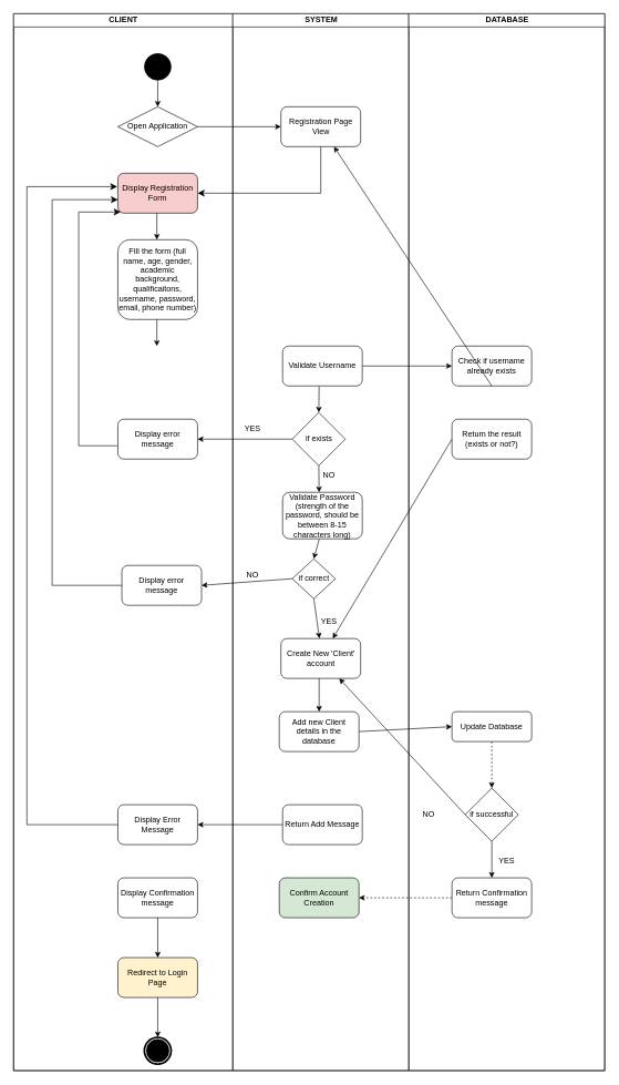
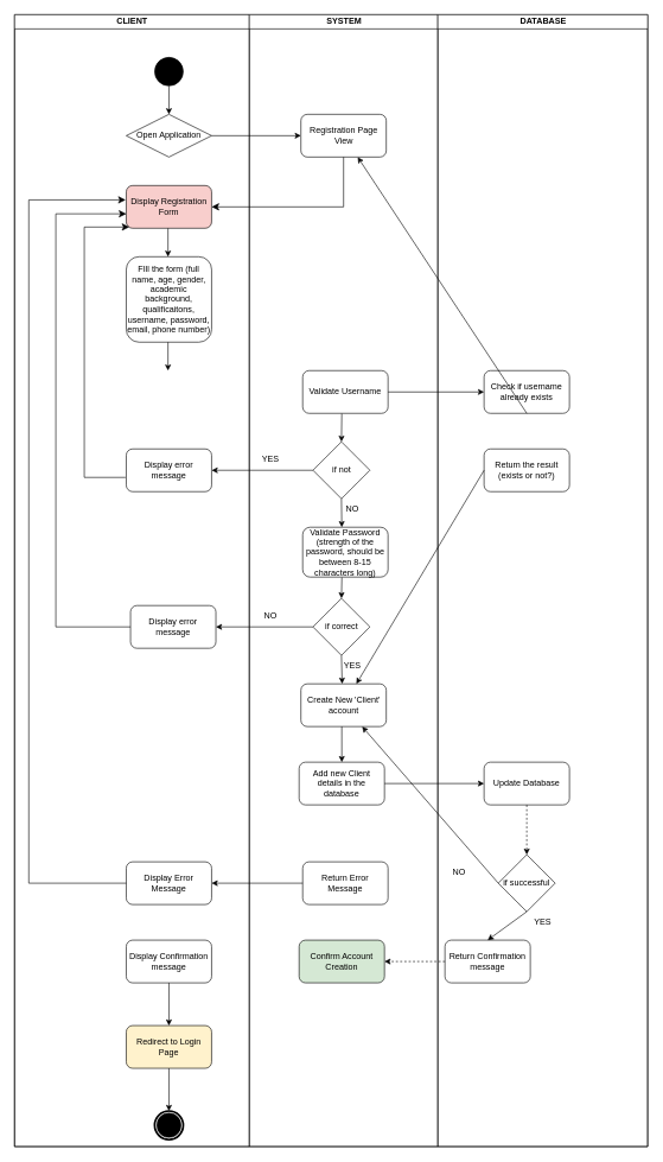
  <mxCell id="0" />
  <mxCell id="1" parent="0" />
  <mxCell id="2" value="" style="swimlane;html=1;childLayout=stackLayout;startSize=0;rounded=0;shadow=0;comic=0;labelBackgroundColor=none;strokeWidth=1;fontFamily=Verdana;fontSize=12;align=center;" parent="1" vertex="1"><mxGeometry x="20" y="20" width="890" height="1590" as="geometry" /></mxCell>
  <mxCell id="3" value="CLIENT" style="swimlane;html=1;startSize=20;" parent="2" vertex="1"><mxGeometry width="330" height="1590" as="geometry" /></mxCell>
  <mxCell id="4" value="" style="ellipse;whiteSpace=wrap;html=1;rounded=0;shadow=0;comic=0;labelBackgroundColor=none;strokeWidth=1;fillColor=#000000;fontFamily=Verdana;fontSize=12;align=center;" parent="3" vertex="1"><mxGeometry x="197" y="60" width="40" height="40" as="geometry" /></mxCell>
  <mxCell id="5" value="Open Application" style="rhombus;whiteSpace=wrap;html=1;" vertex="1" parent="3"><mxGeometry x="157" y="140" width="120" height="60" as="geometry" /></mxCell>
  <mxCell id="6" value="Display Registration Form" style="rounded=1;whiteSpace=wrap;html=1;fillColor=#f8cecc;" vertex="1" parent="3"><mxGeometry x="157" y="240" width="120" height="60" as="geometry" /></mxCell>
  <mxCell id="7" value="FIll the form (full name, age, gender, academic background, qualificaitons, username, password, email, phone number)" style="rounded=1;whiteSpace=wrap;html=1;" vertex="1" parent="3"><mxGeometry x="157" y="340" width="120" height="120" as="geometry" /></mxCell>
  <mxCell id="8" value="" style="shape=mxgraph.bpmn.shape;html=1;verticalLabelPosition=bottom;labelBackgroundColor=#ffffff;verticalAlign=top;perimeter=ellipsePerimeter;outline=end;symbol=terminate;rounded=0;shadow=0;comic=0;strokeWidth=1;fontFamily=Verdana;fontSize=12;align=center;" parent="3" vertex="1"><mxGeometry x="197" y="1540" width="40" height="40" as="geometry" /></mxCell>
  <mxCell id="9" value="Display error message" style="rounded=1;whiteSpace=wrap;html=1;" vertex="1" parent="3"><mxGeometry x="157" y="610" width="120" height="60" as="geometry" /></mxCell>
  <mxCell id="10" value="Display error message" style="rounded=1;whiteSpace=wrap;html=1;" vertex="1" parent="3"><mxGeometry x="163" y="830" width="120" height="60" as="geometry" /></mxCell>
  <mxCell id="11" value="Display Confirmation message" style="rounded=1;whiteSpace=wrap;html=1;" vertex="1" parent="3"><mxGeometry x="157" y="1300" width="120" height="60" as="geometry" /></mxCell>
  <mxCell id="12" value="Redirect to Login Page" style="rounded=1;whiteSpace=wrap;html=1;fillColor=#fff2cc;" vertex="1" parent="3"><mxGeometry x="157" y="1420" width="120" height="60" as="geometry" /></mxCell>
  <mxCell id="13" value="" style="endArrow=classic;html=1;rounded=0;exitX=0.5;exitY=1;exitDx=0;exitDy=0;entryX=0.5;entryY=0;entryDx=0;entryDy=0;" edge="1" parent="3" source="4" target="5"><mxGeometry width="50" height="50" relative="1" as="geometry"><mxPoint x="266" y="130" as="sourcePoint" /><mxPoint x="316" y="80" as="targetPoint" /></mxGeometry></mxCell>
  <mxCell id="14" value="" style="endArrow=classic;html=1;rounded=0;exitX=0.5;exitY=1;exitDx=0;exitDy=0;entryX=0.5;entryY=0;entryDx=0;entryDy=0;" edge="1" parent="3"><mxGeometry width="50" height="50" relative="1" as="geometry"><mxPoint x="215.69" y="300" as="sourcePoint" /><mxPoint x="215.69" y="340" as="targetPoint" /></mxGeometry></mxCell>
  <mxCell id="15" value="" style="endArrow=classic;html=1;rounded=0;exitX=0.5;exitY=1;exitDx=0;exitDy=0;entryX=0.5;entryY=0;entryDx=0;entryDy=0;" edge="1" parent="3"><mxGeometry width="50" height="50" relative="1" as="geometry"><mxPoint x="215.69" y="460" as="sourcePoint" /><mxPoint x="215.69" y="500" as="targetPoint" /></mxGeometry></mxCell>
  <mxCell id="16" value="Display Error Message" style="rounded=1;whiteSpace=wrap;html=1;" vertex="1" parent="3"><mxGeometry x="157" y="1190" width="120" height="60" as="geometry" /></mxCell>
  <mxCell id="17" value="" style="endArrow=classic;html=1;rounded=0;exitX=0.5;exitY=1;exitDx=0;exitDy=0;entryX=0.5;entryY=0;entryDx=0;entryDy=0;" edge="1" parent="3" source="11" target="12"><mxGeometry width="50" height="50" relative="1" as="geometry"><mxPoint x="326" y="1400" as="sourcePoint" /><mxPoint x="376" y="1350" as="targetPoint" /></mxGeometry></mxCell>
  <mxCell id="18" value="" style="endArrow=classic;html=1;rounded=0;exitX=0.5;exitY=1;exitDx=0;exitDy=0;entryX=0.5;entryY=0;entryDx=0;entryDy=0;" edge="1" parent="3" source="12" target="8"><mxGeometry width="50" height="50" relative="1" as="geometry"><mxPoint x="396" y="1570" as="sourcePoint" /><mxPoint x="446" y="1520" as="targetPoint" /></mxGeometry></mxCell>
  <mxCell id="19" value="" style="edgeStyle=elbowEdgeStyle;elbow=horizontal;endArrow=classic;html=1;curved=0;rounded=0;endSize=8;startSize=8;entryX=0.036;entryY=0.972;entryDx=0;entryDy=0;entryPerimeter=0;" edge="1" parent="3" target="6"><mxGeometry width="50" height="50" relative="1" as="geometry"><mxPoint x="156" y="650" as="sourcePoint" /><mxPoint x="156" y="300" as="targetPoint" /><Array as="points"><mxPoint x="98" y="480" /></Array></mxGeometry></mxCell>
  <mxCell id="20" value="" style="edgeStyle=elbowEdgeStyle;elbow=horizontal;endArrow=classic;html=1;curved=0;rounded=0;endSize=8;startSize=8;exitX=0;exitY=0.5;exitDx=0;exitDy=0;entryX=0.001;entryY=0.662;entryDx=0;entryDy=0;entryPerimeter=0;" edge="1" parent="3" source="10" target="6"><mxGeometry width="50" height="50" relative="1" as="geometry"><mxPoint x="232" y="780" as="sourcePoint" /><mxPoint x="282" y="730" as="targetPoint" /><Array as="points"><mxPoint x="58" y="570" /></Array></mxGeometry></mxCell>
  <mxCell id="21" value="" style="edgeStyle=elbowEdgeStyle;elbow=horizontal;endArrow=classic;html=1;curved=0;rounded=0;endSize=8;startSize=8;exitX=0;exitY=0.5;exitDx=0;exitDy=0;entryX=-0.007;entryY=0.336;entryDx=0;entryDy=0;entryPerimeter=0;" edge="1" parent="3" source="16" target="6"><mxGeometry width="50" height="50" relative="1" as="geometry"><mxPoint x="-10" y="1190" as="sourcePoint" /><mxPoint x="40" y="1140" as="targetPoint" /><Array as="points"><mxPoint x="20" y="1190" /></Array></mxGeometry></mxCell>
  <mxCell id="22" value="SYSTEM" style="swimlane;html=1;startSize=20;" parent="2" vertex="1"><mxGeometry x="330" width="265" height="1590" as="geometry" /></mxCell>
  <mxCell id="23" value="Registration Page View" style="rounded=1;whiteSpace=wrap;html=1;" vertex="1" parent="22"><mxGeometry x="72.5" y="140" width="120" height="60" as="geometry" /></mxCell>
  <mxCell id="24" value="Validate Username" style="rounded=1;whiteSpace=wrap;html=1;" vertex="1" parent="22"><mxGeometry x="75" y="500" width="120" height="60" as="geometry" /></mxCell>
- <mxCell id="25" value="if exists" style="rhombus;whiteSpace=wrap;html=1;" vertex="1" parent="22"><mxGeometry x="89.5" y="600" width="80" height="80" as="geometry" /></mxCell>
+ <mxCell id="25" value="if not" style="rhombus;whiteSpace=wrap;html=1;" vertex="1" parent="22"><mxGeometry x="89.5" y="600" width="80" height="80" as="geometry" /></mxCell>
  <mxCell id="26" value="Validate Password&lt;div&gt;(strength of the password, should be between 8-15 characters long)&lt;/div&gt;" style="rounded=1;whiteSpace=wrap;html=1;" vertex="1" parent="22"><mxGeometry x="75" y="720" width="120" height="70" as="geometry" /></mxCell>
- <mxCell id="27" value="if correct" style="rhombus;whiteSpace=wrap;html=1;" vertex="1" parent="22"><mxGeometry x="89.5" y="820" width="65" height="60" as="geometry" /></mxCell>
+ <mxCell id="27" value="if correct" style="rhombus;whiteSpace=wrap;html=1;" vertex="1" parent="22"><mxGeometry x="89.5" y="820" width="80" height="80" as="geometry" /></mxCell>
  <mxCell id="28" value="Create New 'Client' account" style="rounded=1;whiteSpace=wrap;html=1;" vertex="1" parent="22"><mxGeometry x="72.5" y="940" width="120" height="60" as="geometry" /></mxCell>
  <mxCell id="29" value="Add new Client details in the database" style="rounded=1;whiteSpace=wrap;html=1;" vertex="1" parent="22"><mxGeometry x="70" y="1050" width="120" height="60" as="geometry" /></mxCell>
- <mxCell id="30" value="Return Add Message" style="rounded=1;whiteSpace=wrap;html=1;" vertex="1" parent="22"><mxGeometry x="75" y="1190" width="120" height="60" as="geometry" /></mxCell>
+ <mxCell id="30" value="Return Error Message" style="rounded=1;whiteSpace=wrap;html=1;" vertex="1" parent="22"><mxGeometry x="75" y="1190" width="120" height="60" as="geometry" /></mxCell>
  <mxCell id="31" value="Confirm Account Creation" style="rounded=1;whiteSpace=wrap;html=1;fillColor=#d5e8d4;" vertex="1" parent="22"><mxGeometry x="70" y="1300" width="120" height="60" as="geometry" /></mxCell>
  <mxCell id="32" value="" style="endArrow=classic;html=1;rounded=0;exitX=0.458;exitY=1.009;exitDx=0;exitDy=0;entryX=0.5;entryY=0;entryDx=0;entryDy=0;exitPerimeter=0;" edge="1" parent="22" source="24" target="25"><mxGeometry width="50" height="50" relative="1" as="geometry"><mxPoint x="175" y="610" as="sourcePoint" /><mxPoint x="225" y="560" as="targetPoint" /></mxGeometry></mxCell>
  <mxCell id="33" value="YES" style="text;html=1;align=center;verticalAlign=middle;whiteSpace=wrap;rounded=0;" vertex="1" parent="22"><mxGeometry y="610" width="60" height="30" as="geometry" /></mxCell>
  <mxCell id="34" value="" style="endArrow=classic;html=1;rounded=0;exitX=0.5;exitY=1;exitDx=0;exitDy=0;entryX=0.458;entryY=0;entryDx=0;entryDy=0;entryPerimeter=0;" edge="1" parent="22" source="25" target="26"><mxGeometry width="50" height="50" relative="1" as="geometry"><mxPoint x="129.81" y="681" as="sourcePoint" /><mxPoint x="130" y="710" as="targetPoint" /></mxGeometry></mxCell>
  <mxCell id="35" value="NO" style="text;html=1;align=center;verticalAlign=middle;whiteSpace=wrap;rounded=0;" vertex="1" parent="22"><mxGeometry x="130" y="680" width="30" height="30" as="geometry" /></mxCell>
  <mxCell id="36" value="" style="endArrow=classic;html=1;rounded=0;exitX=0.459;exitY=1.007;exitDx=0;exitDy=0;exitPerimeter=0;entryX=0.5;entryY=0;entryDx=0;entryDy=0;" edge="1" parent="22" source="26" target="27"><mxGeometry width="50" height="50" relative="1" as="geometry"><mxPoint x="-20" y="920" as="sourcePoint" /><mxPoint x="30" y="870" as="targetPoint" /></mxGeometry></mxCell>
  <mxCell id="37" value="NO" style="text;html=1;align=center;verticalAlign=middle;whiteSpace=wrap;rounded=0;" vertex="1" parent="22"><mxGeometry y="830" width="60" height="30" as="geometry" /></mxCell>
  <mxCell id="38" value="" style="endArrow=classic;html=1;rounded=0;exitX=0.5;exitY=1;exitDx=0;exitDy=0;entryX=0.483;entryY=-0.002;entryDx=0;entryDy=0;entryPerimeter=0;" edge="1" parent="22" source="27" target="28"><mxGeometry width="50" height="50" relative="1" as="geometry"><mxPoint x="-70" y="950" as="sourcePoint" /><mxPoint x="-20" y="900" as="targetPoint" /></mxGeometry></mxCell>
  <mxCell id="39" value="YES" style="text;html=1;align=center;verticalAlign=middle;whiteSpace=wrap;rounded=0;" vertex="1" parent="22"><mxGeometry x="130" y="900" width="30" height="30" as="geometry" /></mxCell>
  <mxCell id="40" value="" style="endArrow=classic;html=1;rounded=0;exitX=0.479;exitY=1;exitDx=0;exitDy=0;entryX=0.5;entryY=0;entryDx=0;entryDy=0;exitPerimeter=0;" edge="1" parent="22" source="28" target="29"><mxGeometry width="50" height="50" relative="1" as="geometry"><mxPoint x="210" y="1030" as="sourcePoint" /><mxPoint x="260" y="980" as="targetPoint" /></mxGeometry></mxCell>
  <mxCell id="41" value="" style="endArrow=classic;html=1;rounded=0;exitX=1;exitY=0.5;exitDx=0;exitDy=0;entryX=0;entryY=0.5;entryDx=0;entryDy=0;" edge="1" parent="2" source="5" target="23"><mxGeometry width="50" height="50" relative="1" as="geometry"><mxPoint x="230" y="160" as="sourcePoint" /><mxPoint x="230" y="200" as="targetPoint" /></mxGeometry></mxCell>
  <mxCell id="42" value="" style="edgeStyle=segmentEdgeStyle;endArrow=classic;html=1;curved=0;rounded=0;endSize=8;startSize=8;entryX=1;entryY=0.5;entryDx=0;entryDy=0;exitX=0.5;exitY=1;exitDx=0;exitDy=0;" edge="1" parent="2" source="23" target="6"><mxGeometry width="50" height="50" relative="1" as="geometry"><mxPoint x="345" y="250" as="sourcePoint" /><mxPoint x="390" y="310" as="targetPoint" /><Array as="points"><mxPoint x="462" y="270" /></Array></mxGeometry></mxCell>
  <mxCell id="43" value="DATABASE" style="swimlane;html=1;startSize=20;" parent="2" vertex="1"><mxGeometry x="595" width="295" height="1590" as="geometry" /></mxCell>
  <mxCell id="44" value="Check if username already exists" style="rounded=1;whiteSpace=wrap;html=1;" vertex="1" parent="43"><mxGeometry x="65" y="500" width="120" height="60" as="geometry" /></mxCell>
  <mxCell id="45" value="Return the result&lt;div&gt;(exists or not?)&lt;/div&gt;" style="rounded=1;whiteSpace=wrap;html=1;" vertex="1" parent="43"><mxGeometry x="65" y="610" width="120" height="60" as="geometry" /></mxCell>
- <mxCell id="46" value="Update Database" style="rounded=1;whiteSpace=wrap;html=1;" vertex="1" parent="43"><mxGeometry x="65" y="1050" width="120" height="45" as="geometry" /></mxCell>
- <mxCell id="47" value="if successful" style="rhombus;whiteSpace=wrap;html=1;" vertex="1" parent="43"><mxGeometry x="85" y="1165" width="80" height="80" as="geometry" /></mxCell>
- <mxCell id="48" value="Return Confirmation message" style="rounded=1;whiteSpace=wrap;html=1;" vertex="1" parent="43"><mxGeometry x="65" y="1300" width="120" height="60" as="geometry" /></mxCell>
+ <mxCell id="46" value="Update Database" style="rounded=1;whiteSpace=wrap;html=1;" vertex="1" parent="43"><mxGeometry x="65" y="1050" width="120" height="60" as="geometry" /></mxCell>
+ <mxCell id="47" value="if successful" style="rhombus;whiteSpace=wrap;html=1;" vertex="1" parent="43"><mxGeometry x="85" y="1180" width="80" height="80" as="geometry" /></mxCell>
+ <mxCell id="48" value="Return Confirmation message" style="rounded=1;whiteSpace=wrap;html=1;" vertex="1" parent="43"><mxGeometry x="10" y="1300" width="120" height="60" as="geometry" /></mxCell>
  <mxCell id="49" value="" style="endArrow=classic;html=1;rounded=0;exitX=0.5;exitY=1;exitDx=0;exitDy=0;" edge="1" parent="43" source="44" target="23"><mxGeometry width="50" height="50" relative="1" as="geometry"><mxPoint x="25" y="620" as="sourcePoint" /><mxPoint x="75" y="570" as="targetPoint" /></mxGeometry></mxCell>
  <mxCell id="50" value="" style="endArrow=classic;html=1;rounded=0;exitX=0.5;exitY=1;exitDx=0;exitDy=0;entryX=0.5;entryY=0;entryDx=0;entryDy=0;dashed=1;" edge="1" parent="43" source="46" target="47"><mxGeometry width="50" height="50" relative="1" as="geometry"><mxPoint x="175" y="1160" as="sourcePoint" /><mxPoint x="225" y="1110" as="targetPoint" /></mxGeometry></mxCell>
  <mxCell id="51" value="NO" style="text;html=1;align=center;verticalAlign=middle;whiteSpace=wrap;rounded=0;" vertex="1" parent="43"><mxGeometry y="1190" width="60" height="30" as="geometry" /></mxCell>
  <mxCell id="52" value="" style="endArrow=classic;html=1;rounded=0;exitX=0.5;exitY=1;exitDx=0;exitDy=0;entryX=0.5;entryY=0;entryDx=0;entryDy=0;" edge="1" parent="43" source="47" target="48"><mxGeometry width="50" height="50" relative="1" as="geometry"><mxPoint x="205" y="1300" as="sourcePoint" /><mxPoint x="255" y="1250" as="targetPoint" /></mxGeometry></mxCell>
  <mxCell id="53" value="YES" style="text;html=1;align=center;verticalAlign=middle;whiteSpace=wrap;rounded=0;" vertex="1" parent="43"><mxGeometry x="125" y="1260" width="45" height="30" as="geometry" /></mxCell>
  <mxCell id="54" value="" style="endArrow=classic;html=1;rounded=0;entryX=1;entryY=0.5;entryDx=0;entryDy=0;exitX=0;exitY=0.5;exitDx=0;exitDy=0;" edge="1" parent="2" source="25" target="9"><mxGeometry width="50" height="50" relative="1" as="geometry"><mxPoint x="260" y="730" as="sourcePoint" /><mxPoint x="310" y="680" as="targetPoint" /></mxGeometry></mxCell>
  <mxCell id="55" value="" style="endArrow=classic;html=1;rounded=0;exitX=0;exitY=0.5;exitDx=0;exitDy=0;entryX=1;entryY=0.5;entryDx=0;entryDy=0;" edge="1" parent="2" source="27" target="10"><mxGeometry width="50" height="50" relative="1" as="geometry"><mxPoint x="180" y="930" as="sourcePoint" /><mxPoint x="230" y="880" as="targetPoint" /></mxGeometry></mxCell>
  <mxCell id="56" value="" style="endArrow=classic;html=1;rounded=0;exitX=1;exitY=0.5;exitDx=0;exitDy=0;entryX=0;entryY=0.5;entryDx=0;entryDy=0;" edge="1" parent="2" source="24" target="44"><mxGeometry width="50" height="50" relative="1" as="geometry"><mxPoint x="490" y="580" as="sourcePoint" /><mxPoint x="540" y="530" as="targetPoint" /></mxGeometry></mxCell>
  <mxCell id="57" value="" style="endArrow=classic;html=1;rounded=0;exitX=0;exitY=0.5;exitDx=0;exitDy=0;" edge="1" parent="2" source="45" target="28"><mxGeometry width="50" height="50" relative="1" as="geometry"><mxPoint x="510" y="670" as="sourcePoint" /><mxPoint x="560" y="620" as="targetPoint" /></mxGeometry></mxCell>
  <mxCell id="58" value="" style="endArrow=classic;html=1;rounded=0;exitX=1;exitY=0.5;exitDx=0;exitDy=0;entryX=0;entryY=0.5;entryDx=0;entryDy=0;" edge="1" parent="2" source="29" target="46"><mxGeometry width="50" height="50" relative="1" as="geometry"><mxPoint x="500" y="1090" as="sourcePoint" /><mxPoint x="550" y="1040" as="targetPoint" /></mxGeometry></mxCell>
  <mxCell id="59" value="" style="endArrow=classic;html=1;rounded=0;exitX=0;exitY=0.5;exitDx=0;exitDy=0;" edge="1" parent="2" source="47" target="28"><mxGeometry width="50" height="50" relative="1" as="geometry"><mxPoint x="500" y="1240" as="sourcePoint" /><mxPoint x="550" y="1190" as="targetPoint" /></mxGeometry></mxCell>
  <mxCell id="60" value="" style="endArrow=classic;html=1;rounded=0;exitX=0;exitY=0.5;exitDx=0;exitDy=0;entryX=1;entryY=0.5;entryDx=0;entryDy=0;dashed=1;" edge="1" parent="2" source="48" target="31"><mxGeometry width="50" height="50" relative="1" as="geometry"><mxPoint x="490" y="1355" as="sourcePoint" /><mxPoint x="540" y="1305" as="targetPoint" /></mxGeometry></mxCell>
  <mxCell id="61" value="" style="endArrow=classic;html=1;rounded=0;entryX=1;entryY=0.5;entryDx=0;entryDy=0;exitX=0;exitY=0.5;exitDx=0;exitDy=0;" edge="1" parent="2" source="30" target="16"><mxGeometry width="50" height="50" relative="1" as="geometry"><mxPoint x="320" y="1210" as="sourcePoint" /><mxPoint x="322.5" y="1160" as="targetPoint" /></mxGeometry></mxCell>
